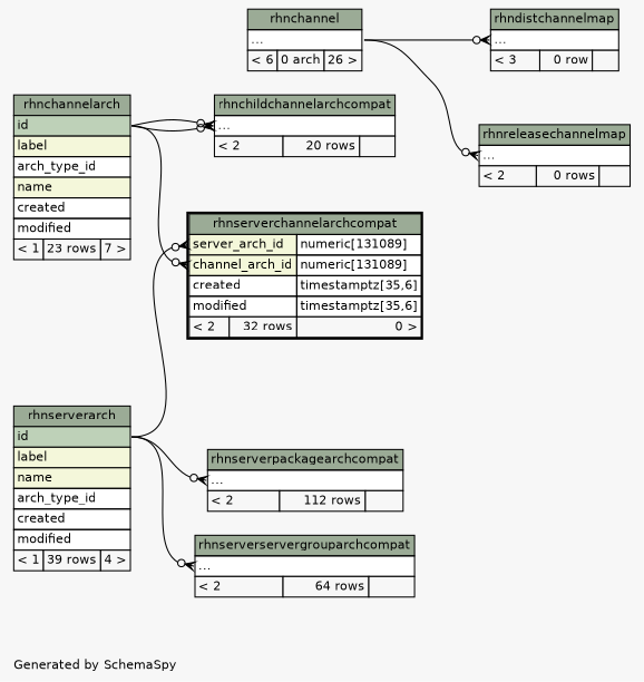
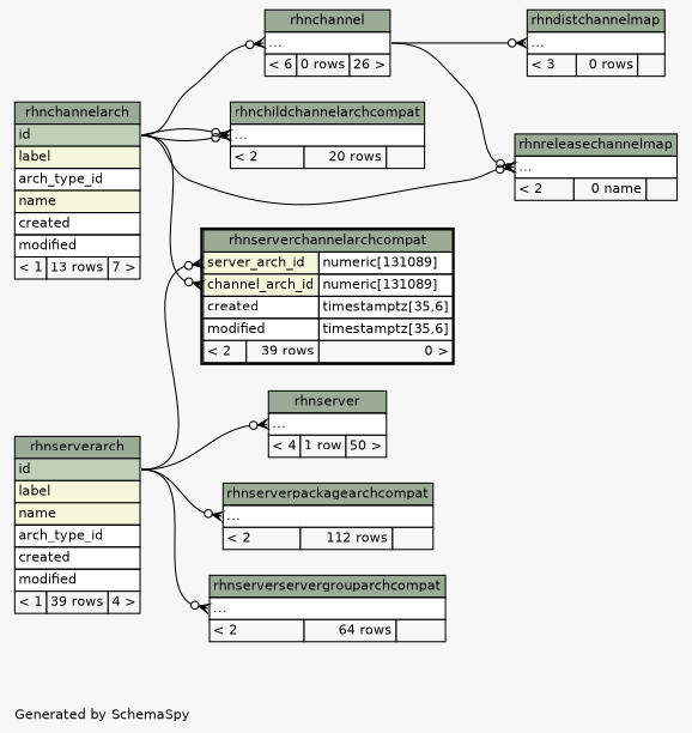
  digraph {
    bgcolor="#f7f7f7"
    fontname=Helvetica
    fontsize=11
    label="\nGenerated by SchemaSpy"
    labeljust=l
    nodesep=0.18
    rankdir=RL
    ranksep=0.46
    node [fontname=Helvetica fontsize=11 shape=plaintext]
    edge [arrowhead=none arrowsize=0.8 arrowtail=crowodot dir=back headport="id:e" tailport="elipses:w"]
-   n1 [label=<     <TABLE BORDER="0" CELLBORDER="1" CELLSPACING="0" BGCOLOR="#ffffff">       <TR><TD COLSPAN="3" BGCOLOR="#9bab96" ALIGN="CENTER">rhnchannel</TD></TR>       <TR><TD PORT="elipses" COLSPAN="3" ALIGN="LEFT">...</TD></TR>       <TR><TD ALIGN="LEFT" BGCOLOR="#f7f7f7">&lt; 6</TD><TD ALIGN="RIGHT" BGCOLOR="#f7f7f7">0 arch</TD><TD ALIGN="RIGHT" BGCOLOR="#f7f7f7">26 &gt;</TD></TR>     </TABLE>>]
-   n2 [label=<     <TABLE BORDER="0" CELLBORDER="1" CELLSPACING="0" BGCOLOR="#ffffff">       <TR><TD COLSPAN="3" BGCOLOR="#9bab96" ALIGN="CENTER">rhnchannelarch</TD></TR>       <TR><TD PORT="id" COLSPAN="3" BGCOLOR="#bed1b8" ALIGN="LEFT">id</TD></TR>       <TR><TD PORT="label" COLSPAN="3" BGCOLOR="#f4f7da" ALIGN="LEFT">label</TD></TR>       <TR><TD PORT="arch_type_id" COLSPAN="3" ALIGN="LEFT">arch_type_id</TD></TR>       <TR><TD PORT="name" COLSPAN="3" BGCOLOR="#f4f7da" ALIGN="LEFT">name</TD></TR>       <TR><TD PORT="created" COLSPAN="3" ALIGN="LEFT">created</TD></TR>       <TR><TD PORT="modified" COLSPAN="3" ALIGN="LEFT">modified</TD></TR>       <TR><TD ALIGN="LEFT" BGCOLOR="#f7f7f7">&lt; 1</TD><TD ALIGN="RIGHT" BGCOLOR="#f7f7f7">23 rows</TD><TD ALIGN="RIGHT" BGCOLOR="#f7f7f7">7 &gt;</TD></TR>     </TABLE>>]
+   n1 [label=<     <TABLE BORDER="0" CELLBORDER="1" CELLSPACING="0" BGCOLOR="#ffffff">       <TR><TD COLSPAN="3" BGCOLOR="#9bab96" ALIGN="CENTER">rhnchannel</TD></TR>       <TR><TD PORT="elipses" COLSPAN="3" ALIGN="LEFT">...</TD></TR>       <TR><TD ALIGN="LEFT" BGCOLOR="#f7f7f7">&lt; 6</TD><TD ALIGN="RIGHT" BGCOLOR="#f7f7f7">0 rows</TD><TD ALIGN="RIGHT" BGCOLOR="#f7f7f7">26 &gt;</TD></TR>     </TABLE>>]
+   n2 [label=<     <TABLE BORDER="0" CELLBORDER="1" CELLSPACING="0" BGCOLOR="#ffffff">       <TR><TD COLSPAN="3" BGCOLOR="#9bab96" ALIGN="CENTER">rhnchannelarch</TD></TR>       <TR><TD PORT="id" COLSPAN="3" BGCOLOR="#bed1b8" ALIGN="LEFT">id</TD></TR>       <TR><TD PORT="label" COLSPAN="3" BGCOLOR="#f4f7da" ALIGN="LEFT">label</TD></TR>       <TR><TD PORT="arch_type_id" COLSPAN="3" ALIGN="LEFT">arch_type_id</TD></TR>       <TR><TD PORT="name" COLSPAN="3" BGCOLOR="#f4f7da" ALIGN="LEFT">name</TD></TR>       <TR><TD PORT="created" COLSPAN="3" ALIGN="LEFT">created</TD></TR>       <TR><TD PORT="modified" COLSPAN="3" ALIGN="LEFT">modified</TD></TR>       <TR><TD ALIGN="LEFT" BGCOLOR="#f7f7f7">&lt; 1</TD><TD ALIGN="RIGHT" BGCOLOR="#f7f7f7">13 rows</TD><TD ALIGN="RIGHT" BGCOLOR="#f7f7f7">7 &gt;</TD></TR>     </TABLE>>]
    n3 [label=<     <TABLE BORDER="0" CELLBORDER="1" CELLSPACING="0" BGCOLOR="#ffffff">       <TR><TD COLSPAN="3" BGCOLOR="#9bab96" ALIGN="CENTER">rhnchildchannelarchcompat</TD></TR>       <TR><TD PORT="elipses" COLSPAN="3" ALIGN="LEFT">...</TD></TR>       <TR><TD ALIGN="LEFT" BGCOLOR="#f7f7f7">&lt; 2</TD><TD ALIGN="RIGHT" BGCOLOR="#f7f7f7">20 rows</TD><TD ALIGN="RIGHT" BGCOLOR="#f7f7f7">  </TD></TR>     </TABLE>>]
-   n4 [label=<     <TABLE BORDER="0" CELLBORDER="1" CELLSPACING="0" BGCOLOR="#ffffff">       <TR><TD COLSPAN="3" BGCOLOR="#9bab96" ALIGN="CENTER">rhndistchannelmap</TD></TR>       <TR><TD PORT="elipses" COLSPAN="3" ALIGN="LEFT">...</TD></TR>       <TR><TD ALIGN="LEFT" BGCOLOR="#f7f7f7">&lt; 3</TD><TD ALIGN="RIGHT" BGCOLOR="#f7f7f7">0 row</TD><TD ALIGN="RIGHT" BGCOLOR="#f7f7f7">  </TD></TR>     </TABLE>>]
-   n5 [label=<     <TABLE BORDER="0" CELLBORDER="1" CELLSPACING="0" BGCOLOR="#ffffff">       <TR><TD COLSPAN="3" BGCOLOR="#9bab96" ALIGN="CENTER">rhnreleasechannelmap</TD></TR>       <TR><TD PORT="elipses" COLSPAN="3" ALIGN="LEFT">...</TD></TR>       <TR><TD ALIGN="LEFT" BGCOLOR="#f7f7f7">&lt; 2</TD><TD ALIGN="RIGHT" BGCOLOR="#f7f7f7">0 rows</TD><TD ALIGN="RIGHT" BGCOLOR="#f7f7f7">  </TD></TR>     </TABLE>>]
+   n4 [label=<     <TABLE BORDER="0" CELLBORDER="1" CELLSPACING="0" BGCOLOR="#ffffff">       <TR><TD COLSPAN="3" BGCOLOR="#9bab96" ALIGN="CENTER">rhndistchannelmap</TD></TR>       <TR><TD PORT="elipses" COLSPAN="3" ALIGN="LEFT">...</TD></TR>       <TR><TD ALIGN="LEFT" BGCOLOR="#f7f7f7">&lt; 3</TD><TD ALIGN="RIGHT" BGCOLOR="#f7f7f7">0 rows</TD><TD ALIGN="RIGHT" BGCOLOR="#f7f7f7">  </TD></TR>     </TABLE>>]
+   n5 [label=<     <TABLE BORDER="0" CELLBORDER="1" CELLSPACING="0" BGCOLOR="#ffffff">       <TR><TD COLSPAN="3" BGCOLOR="#9bab96" ALIGN="CENTER">rhnreleasechannelmap</TD></TR>       <TR><TD PORT="elipses" COLSPAN="3" ALIGN="LEFT">...</TD></TR>       <TR><TD ALIGN="LEFT" BGCOLOR="#f7f7f7">&lt; 2</TD><TD ALIGN="RIGHT" BGCOLOR="#f7f7f7">0 name</TD><TD ALIGN="RIGHT" BGCOLOR="#f7f7f7">  </TD></TR>     </TABLE>>]
+   n6 [label=<     <TABLE BORDER="0" CELLBORDER="1" CELLSPACING="0" BGCOLOR="#ffffff">       <TR><TD COLSPAN="3" BGCOLOR="#9bab96" ALIGN="CENTER">rhnserver</TD></TR>       <TR><TD PORT="elipses" COLSPAN="3" ALIGN="LEFT">...</TD></TR>       <TR><TD ALIGN="LEFT" BGCOLOR="#f7f7f7">&lt; 4</TD><TD ALIGN="RIGHT" BGCOLOR="#f7f7f7">1 row</TD><TD ALIGN="RIGHT" BGCOLOR="#f7f7f7">50 &gt;</TD></TR>     </TABLE>>]
    n7 [label=<     <TABLE BORDER="0" CELLBORDER="1" CELLSPACING="0" BGCOLOR="#ffffff">       <TR><TD COLSPAN="3" BGCOLOR="#9bab96" ALIGN="CENTER">rhnserverarch</TD></TR>       <TR><TD PORT="id" COLSPAN="3" BGCOLOR="#bed1b8" ALIGN="LEFT">id</TD></TR>       <TR><TD PORT="label" COLSPAN="3" BGCOLOR="#f4f7da" ALIGN="LEFT">label</TD></TR>       <TR><TD PORT="name" COLSPAN="3" BGCOLOR="#f4f7da" ALIGN="LEFT">name</TD></TR>       <TR><TD PORT="arch_type_id" COLSPAN="3" ALIGN="LEFT">arch_type_id</TD></TR>       <TR><TD PORT="created" COLSPAN="3" ALIGN="LEFT">created</TD></TR>       <TR><TD PORT="modified" COLSPAN="3" ALIGN="LEFT">modified</TD></TR>       <TR><TD ALIGN="LEFT" BGCOLOR="#f7f7f7">&lt; 1</TD><TD ALIGN="RIGHT" BGCOLOR="#f7f7f7">39 rows</TD><TD ALIGN="RIGHT" BGCOLOR="#f7f7f7">4 &gt;</TD></TR>     </TABLE>>]
-   n8 [label=<     <TABLE BORDER="2" CELLBORDER="1" CELLSPACING="0" BGCOLOR="#ffffff">       <TR><TD COLSPAN="3" BGCOLOR="#9bab96" ALIGN="CENTER">rhnserverchannelarchcompat</TD></TR>       <TR><TD PORT="server_arch_id" COLSPAN="2" BGCOLOR="#f4f7da" ALIGN="LEFT">server_arch_id</TD><TD PORT="server_arch_id.type" ALIGN="LEFT">numeric[131089]</TD></TR>       <TR><TD PORT="channel_arch_id" COLSPAN="2" BGCOLOR="#f4f7da" ALIGN="LEFT">channel_arch_id</TD><TD PORT="channel_arch_id.type" ALIGN="LEFT">numeric[131089]</TD></TR>       <TR><TD PORT="created" COLSPAN="2" ALIGN="LEFT">created</TD><TD PORT="created.type" ALIGN="LEFT">timestamptz[35,6]</TD></TR>       <TR><TD PORT="modified" COLSPAN="2" ALIGN="LEFT">modified</TD><TD PORT="modified.type" ALIGN="LEFT">timestamptz[35,6]</TD></TR>       <TR><TD ALIGN="LEFT" BGCOLOR="#f7f7f7">&lt; 2</TD><TD ALIGN="RIGHT" BGCOLOR="#f7f7f7">32 rows</TD><TD ALIGN="RIGHT" BGCOLOR="#f7f7f7">0 &gt;</TD></TR>     </TABLE>>]
+   n8 [label=<     <TABLE BORDER="2" CELLBORDER="1" CELLSPACING="0" BGCOLOR="#ffffff">       <TR><TD COLSPAN="3" BGCOLOR="#9bab96" ALIGN="CENTER">rhnserverchannelarchcompat</TD></TR>       <TR><TD PORT="server_arch_id" COLSPAN="2" BGCOLOR="#f4f7da" ALIGN="LEFT">server_arch_id</TD><TD PORT="server_arch_id.type" ALIGN="LEFT">numeric[131089]</TD></TR>       <TR><TD PORT="channel_arch_id" COLSPAN="2" BGCOLOR="#f4f7da" ALIGN="LEFT">channel_arch_id</TD><TD PORT="channel_arch_id.type" ALIGN="LEFT">numeric[131089]</TD></TR>       <TR><TD PORT="created" COLSPAN="2" ALIGN="LEFT">created</TD><TD PORT="created.type" ALIGN="LEFT">timestamptz[35,6]</TD></TR>       <TR><TD PORT="modified" COLSPAN="2" ALIGN="LEFT">modified</TD><TD PORT="modified.type" ALIGN="LEFT">timestamptz[35,6]</TD></TR>       <TR><TD ALIGN="LEFT" BGCOLOR="#f7f7f7">&lt; 2</TD><TD ALIGN="RIGHT" BGCOLOR="#f7f7f7">39 rows</TD><TD ALIGN="RIGHT" BGCOLOR="#f7f7f7">0 &gt;</TD></TR>     </TABLE>>]
    n9 [label=<     <TABLE BORDER="0" CELLBORDER="1" CELLSPACING="0" BGCOLOR="#ffffff">       <TR><TD COLSPAN="3" BGCOLOR="#9bab96" ALIGN="CENTER">rhnserverpackagearchcompat</TD></TR>       <TR><TD PORT="elipses" COLSPAN="3" ALIGN="LEFT">...</TD></TR>       <TR><TD ALIGN="LEFT" BGCOLOR="#f7f7f7">&lt; 2</TD><TD ALIGN="RIGHT" BGCOLOR="#f7f7f7">112 rows</TD><TD ALIGN="RIGHT" BGCOLOR="#f7f7f7">  </TD></TR>     </TABLE>>]
    n10 [label=<     <TABLE BORDER="0" CELLBORDER="1" CELLSPACING="0" BGCOLOR="#ffffff">       <TR><TD COLSPAN="3" BGCOLOR="#9bab96" ALIGN="CENTER">rhnserverservergrouparchcompat</TD></TR>       <TR><TD PORT="elipses" COLSPAN="3" ALIGN="LEFT">...</TD></TR>       <TR><TD ALIGN="LEFT" BGCOLOR="#f7f7f7">&lt; 2</TD><TD ALIGN="RIGHT" BGCOLOR="#f7f7f7">64 rows</TD><TD ALIGN="RIGHT" BGCOLOR="#f7f7f7">  </TD></TR>     </TABLE>>]
+   n1 -> n2
    n3 -> n2
    n3 -> n2
    n4 -> n1 [headport="elipses:e"]
    n5 -> n1 [headport="elipses:e"]
+   n5 -> n2
+   n6 -> n7
    n8 -> n2 [tailport="channel_arch_id:w"]
    n8 -> n7 [tailport="server_arch_id:w"]
    n9 -> n7
    n10 -> n7
  }
